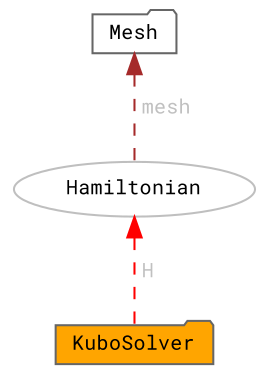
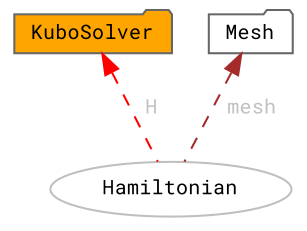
  digraph {
    fontname="Roboto Mono"
    node [color=gray40 fillcolor=white fontname="Roboto Mono" fontsize=10 shape=folder style=filled]
    edge [dir=back fontcolor=grey fontname="Roboto Mono" fontsize=10 labelfontname=Helvetica labelfontsize=10 style=dashed]
    n1 [fillcolor=orange fontcolor=black height=0.2 label=KuboSolver width=0.4]
    n2 [color=grey75 height=0.2 label=Hamiltonian shape=ellipse width=0.4]
    n3 [height=0.2 label=Mesh width=0.4]
-   n2 -> n1 [color=red label=<<TABLE CELLBORDER="0" BORDER="0"><TR><TD VALIGN="top" ALIGN="LEFT" CELLPADDING="1" CELLSPACING="0">H</TD></TR> </TABLE>>]
+   n1 -> n2 [color=red label=<<TABLE CELLBORDER="0" BORDER="0"><TR><TD VALIGN="top" ALIGN="LEFT" CELLPADDING="1" CELLSPACING="0">H</TD></TR> </TABLE>>]
    n3 -> n2 [color=brown label=<<TABLE CELLBORDER="0" BORDER="0"><TR><TD VALIGN="top" ALIGN="LEFT" CELLPADDING="1" CELLSPACING="0">mesh</TD></TR> </TABLE>>]
  }
